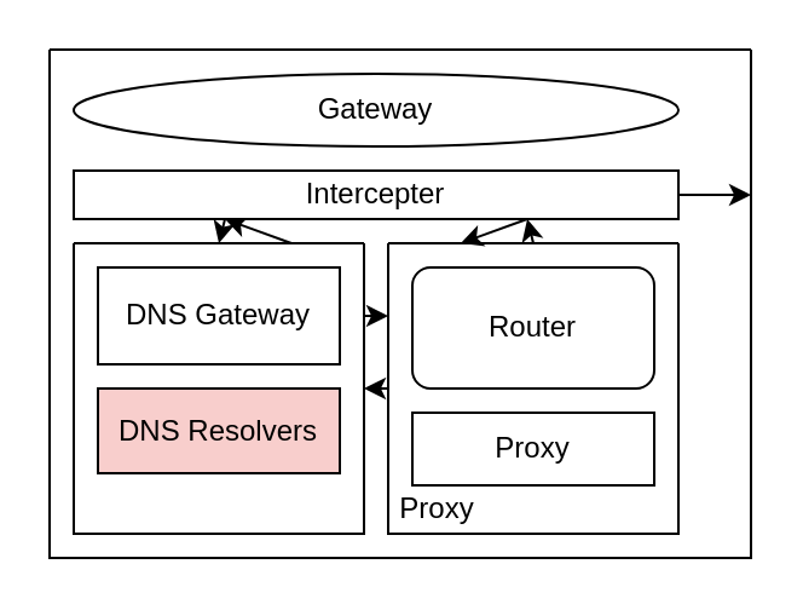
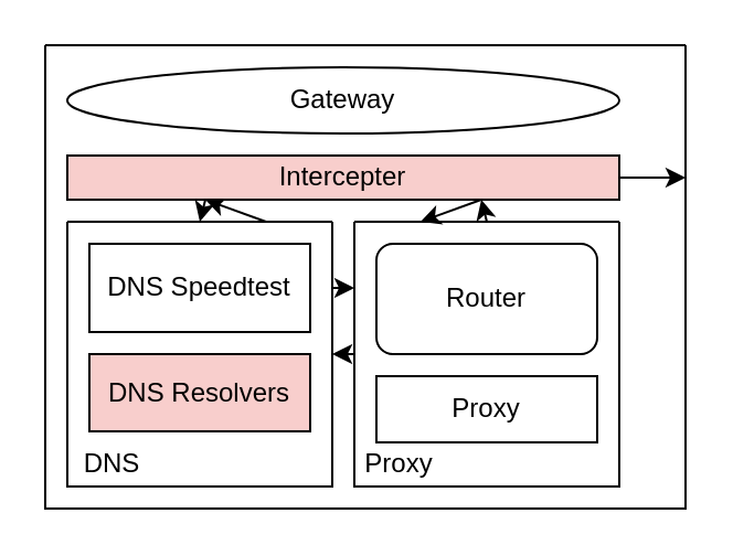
  <mxCell id="0" />
  <mxCell id="1" parent="0" />
  <mxCell id="2" value="Gateway" style="ellipse;whiteSpace=wrap;html=1;" vertex="1" parent="1"><mxGeometry x="30" y="30" width="250" height="30" as="geometry" /></mxCell>
  <mxCell id="3" style="edgeStyle=none;html=1;exitX=0.75;exitY=0;exitDx=0;exitDy=0;entryX=0.25;entryY=1;entryDx=0;entryDy=0;" edge="1" parent="1" source="5" target="18"><mxGeometry relative="1" as="geometry" /></mxCell>
  <mxCell id="4" style="edgeStyle=none;html=1;exitX=1;exitY=0.25;exitDx=0;exitDy=0;entryX=0;entryY=0.25;entryDx=0;entryDy=0;" edge="1" parent="1" source="5" target="11"><mxGeometry relative="1" as="geometry" /></mxCell>
  <mxCell id="5" value="" style="swimlane;startSize=0;" vertex="1" parent="1"><mxGeometry x="30" y="100" width="120" height="120" as="geometry" /></mxCell>
- <mxCell id="7" value="DNS Gateway" style="rounded=0;whiteSpace=wrap;html=1;" vertex="1" parent="5"><mxGeometry x="10" y="10" width="100" height="40" as="geometry" /></mxCell>
+ <mxCell id="6" value="DNS" style="text;html=1;align=center;verticalAlign=middle;resizable=0;points=[];autosize=1;strokeColor=none;fillColor=none;" vertex="1" parent="5"><mxGeometry y="100" width="40" height="20" as="geometry" /></mxCell>
+ <mxCell id="7" value="DNS Speedtest" style="rounded=0;whiteSpace=wrap;html=1;" vertex="1" parent="5"><mxGeometry x="10" y="10" width="100" height="40" as="geometry" /></mxCell>
  <mxCell id="8" value="DNS Resolvers" style="rounded=0;whiteSpace=wrap;html=1;fillColor=#f8cecc;" vertex="1" parent="5"><mxGeometry x="10" y="60" width="100" height="35" as="geometry" /></mxCell>
  <mxCell id="9" style="edgeStyle=none;html=1;exitX=0.5;exitY=0;exitDx=0;exitDy=0;entryX=0.75;entryY=1;entryDx=0;entryDy=0;" edge="1" parent="1" source="11" target="18"><mxGeometry relative="1" as="geometry" /></mxCell>
  <mxCell id="10" style="edgeStyle=none;html=1;exitX=0;exitY=0.5;exitDx=0;exitDy=0;entryX=1;entryY=0.5;entryDx=0;entryDy=0;" edge="1" parent="1" source="11" target="5"><mxGeometry relative="1" as="geometry" /></mxCell>
  <mxCell id="11" value="" style="swimlane;startSize=0;" vertex="1" parent="1"><mxGeometry x="160" y="100" width="120" height="120" as="geometry" /></mxCell>
  <mxCell id="12" value="Proxy" style="text;html=1;align=center;verticalAlign=middle;resizable=0;points=[];autosize=1;strokeColor=none;fillColor=none;" vertex="1" parent="11"><mxGeometry x="-5" y="100" width="50" height="20" as="geometry" /></mxCell>
  <mxCell id="13" value="Router" style="whiteSpace=wrap;html=1;rounded=1;" vertex="1" parent="11"><mxGeometry x="10" y="10" width="100" height="50" as="geometry" /></mxCell>
  <mxCell id="14" value="Proxy" style="rounded=0;whiteSpace=wrap;html=1;" vertex="1" parent="11"><mxGeometry x="10" y="70" width="100" height="30" as="geometry" /></mxCell>
  <mxCell id="15" style="edgeStyle=none;html=1;exitX=1;exitY=0.5;exitDx=0;exitDy=0;" edge="1" parent="1" source="18"><mxGeometry relative="1" as="geometry"><mxPoint x="310" y="80" as="targetPoint" /></mxGeometry></mxCell>
  <mxCell id="16" style="edgeStyle=none;html=1;exitX=0.25;exitY=1;exitDx=0;exitDy=0;entryX=0.5;entryY=0;entryDx=0;entryDy=0;" edge="1" parent="1" source="18" target="5"><mxGeometry relative="1" as="geometry" /></mxCell>
  <mxCell id="17" style="edgeStyle=none;html=1;exitX=0.75;exitY=1;exitDx=0;exitDy=0;entryX=0.25;entryY=0;entryDx=0;entryDy=0;" edge="1" parent="1" source="18" target="11"><mxGeometry relative="1" as="geometry" /></mxCell>
- <mxCell id="18" value="Intercepter" style="rounded=0;whiteSpace=wrap;html=1;" vertex="1" parent="1"><mxGeometry x="30" y="70" width="250" height="20" as="geometry" /></mxCell>
+ <mxCell id="18" value="Intercepter" style="rounded=0;whiteSpace=wrap;html=1;fillColor=#f8cecc;" vertex="1" parent="1"><mxGeometry x="30" y="70" width="250" height="20" as="geometry" /></mxCell>
  <mxCell id="19" value="" style="swimlane;startSize=0;" vertex="1" parent="1"><mxGeometry x="20" y="20" width="290" height="210" as="geometry" /></mxCell>
